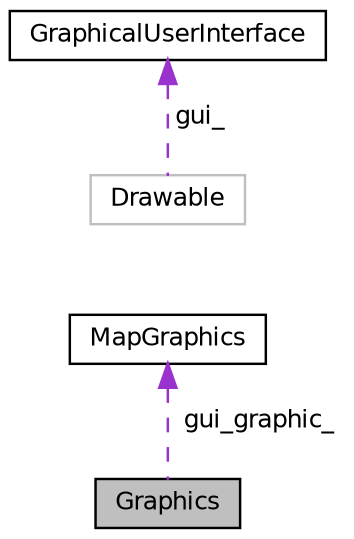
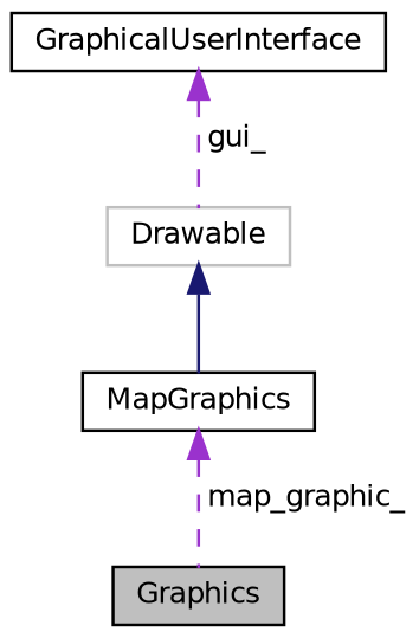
  digraph {
    fontname="DejaVu Sans"
    node [color=black fillcolor=white fontname="DejaVu Sans" fontsize=10 shape=record style=filled]
    edge [color=darkorchid3 dir=back fontname="DejaVu Sans" fontsize=10 labelfontname=Helvetica labelfontsize=10 style=dashed]
    n1 [fillcolor=grey75 fontcolor=black height=0.2 label=Graphics width=0.4]
    n2 [height=0.2 label=MapGraphics width=0.4]
    n3 [color=grey75 height=0.2 label=Drawable width=0.4]
    n4 [height=0.2 label=GraphicalUserInterface width=0.4]
-   n2 -> n1 [label=" gui_graphic_"]
+   n2 -> n1 [label=" map_graphic_"]
+   n3 -> n2 [color=midnightblue style=solid]
    n4 -> n3 [label=" gui_"]
  }
